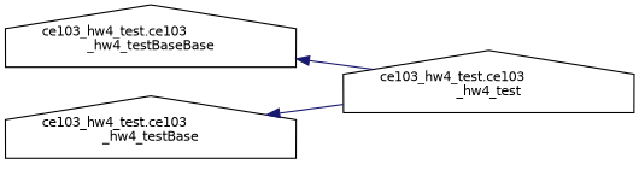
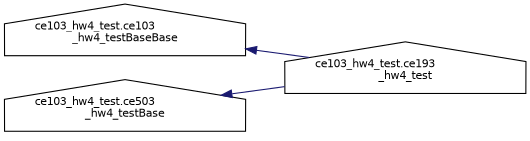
  digraph {
    rankdir=LR
    node [color=black fillcolor=white fontname=Helvetica fontsize=10 shape=house style=filled]
    edge [color=midnightblue dir=back fontname=Helvetica fontsize=10 labelfontname=Helvetica labelfontsize=10 style=solid]
    n1 [height=0.2 label="ce103_hw4_test.ce103\l_hw4_testBaseBase" width=0.4]
-   n2 [height=0.2 label="ce103_hw4_test.ce103\l_hw4_test" width=0.4]
-   n3 [height=0.2 label="ce103_hw4_test.ce103\l_hw4_testBase" width=0.4]
+   n2 [height=0.2 label="ce103_hw4_test.ce193\l_hw4_test" width=0.4]
+   n3 [height=0.2 label="ce103_hw4_test.ce503\l_hw4_testBase" width=0.4]
    n1 -> n2
    n3 -> n2
  }
